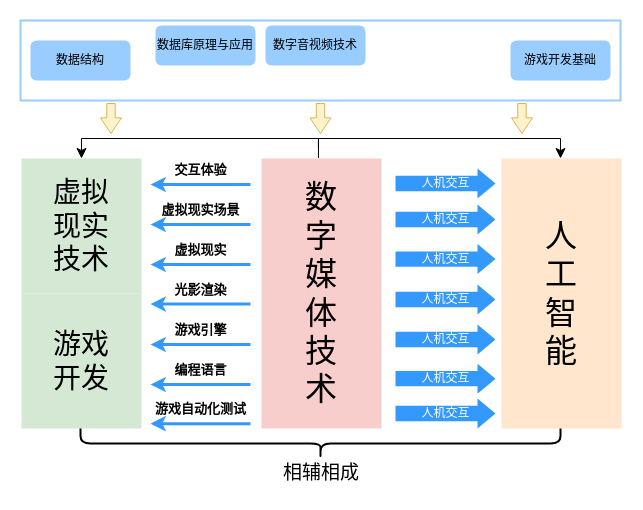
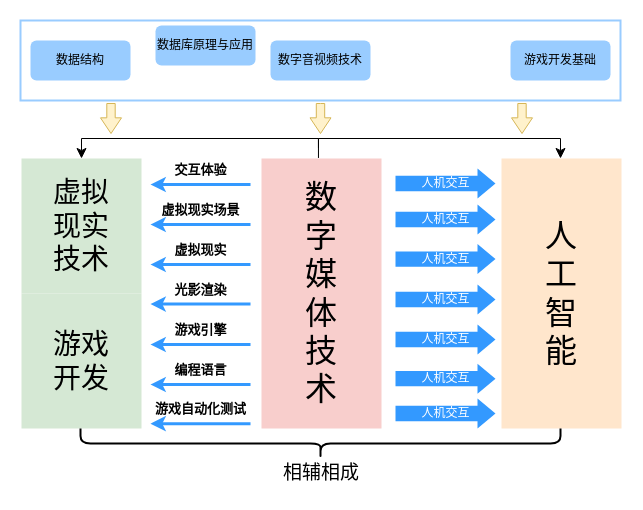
  <mxCell id="0" />
  <mxCell id="1" parent="0" />
  <mxCell id="2" value="" style="rounded=0;whiteSpace=wrap;html=1;fillColor=none;strokeColor=#99CCFF;strokeWidth=2;" vertex="1" parent="1"><mxGeometry x="20" y="20" width="600" height="80" as="geometry" /></mxCell>
  <mxCell id="3" value="数&lt;div&gt;字&lt;/div&gt;&lt;div&gt;媒&lt;/div&gt;&lt;div&gt;体&lt;/div&gt;&lt;div&gt;技&lt;/div&gt;&lt;div&gt;术&lt;/div&gt;" style="rounded=0;whiteSpace=wrap;html=1;strokeColor=none;strokeWidth=2;fontSize=32;fillColor=#f8cecc;" vertex="1" parent="1"><mxGeometry x="261" y="158" width="120" height="270" as="geometry" /></mxCell>
  <mxCell id="4" value="人&lt;div&gt;工&lt;/div&gt;&lt;div&gt;智&lt;/div&gt;&lt;div&gt;能&lt;/div&gt;" style="rounded=0;whiteSpace=wrap;html=1;strokeColor=none;strokeWidth=2;fontSize=32;fillColor=#ffe6cc;" vertex="1" parent="1"><mxGeometry x="501" y="158" width="120" height="270" as="geometry" /></mxCell>
  <mxCell id="5" value="数据结构" style="rounded=1;whiteSpace=wrap;html=1;fillColor=#99CCFF;strokeColor=none;" vertex="1" parent="1"><mxGeometry x="30" y="40" width="100" height="40" as="geometry" /></mxCell>
  <mxCell id="6" value="数据库原理与应用" style="rounded=1;whiteSpace=wrap;html=1;fillColor=#99CCFF;strokeColor=none;" vertex="1" parent="1"><mxGeometry x="155" y="25" width="100" height="40" as="geometry" /></mxCell>
- <mxCell id="7" value="数字音视频技术" style="rounded=1;whiteSpace=wrap;html=1;fillColor=#99CCFF;strokeColor=none;" vertex="1" parent="1"><mxGeometry x="265" y="25" width="100" height="40" as="geometry" /></mxCell>
+ <mxCell id="7" value="数字音视频技术" style="rounded=1;whiteSpace=wrap;html=1;fillColor=#99CCFF;strokeColor=none;" vertex="1" parent="1"><mxGeometry x="270" y="40" width="100" height="40" as="geometry" /></mxCell>
  <mxCell id="8" value="游戏开发基础" style="rounded=1;whiteSpace=wrap;html=1;fillColor=#99CCFF;strokeColor=none;" vertex="1" parent="1"><mxGeometry x="510" y="40" width="100" height="40" as="geometry" /></mxCell>
  <mxCell id="9" value="&lt;font color=&quot;#ffffff&quot;&gt;人机交互&lt;/font&gt;" style="html=1;shadow=0;dashed=0;align=center;verticalAlign=middle;shape=mxgraph.arrows2.arrow;dy=0.49;dx=18;notch=0;strokeColor=none;fillColor=#3399FF;" vertex="1" parent="1"><mxGeometry x="395" y="168" width="100" height="30" as="geometry" /></mxCell>
  <mxCell id="10" value="" style="endArrow=classic;html=1;rounded=0;strokeWidth=3;strokeColor=#3399FF;" edge="1" parent="1"><mxGeometry width="50" height="50" relative="1" as="geometry"><mxPoint x="250" y="184" as="sourcePoint" /><mxPoint x="150" y="184" as="targetPoint" /></mxGeometry></mxCell>
  <mxCell id="11" value="&lt;font&gt;虚拟&lt;/font&gt;&lt;div&gt;&lt;font&gt;现实&lt;/font&gt;&lt;/div&gt;&lt;div&gt;&lt;font&gt;技术&lt;/font&gt;&lt;/div&gt;" style="rounded=0;whiteSpace=wrap;html=1;fillColor=#d5e8d4;strokeColor=none;strokeWidth=2;fontSize=28;" vertex="1" parent="1"><mxGeometry x="21" y="158" width="120" height="135" as="geometry" /></mxCell>
  <mxCell id="12" value="游戏&lt;div&gt;开发&lt;/div&gt;" style="rounded=0;whiteSpace=wrap;html=1;strokeColor=none;strokeWidth=2;fontSize=28;fillColor=#d5e8d4;" vertex="1" parent="1"><mxGeometry x="21" y="293" width="120" height="135" as="geometry" /></mxCell>
  <mxCell id="13" value="" style="shape=curlyBracket;whiteSpace=wrap;html=1;rounded=1;flipH=1;labelPosition=right;verticalLabelPosition=middle;align=left;verticalAlign=middle;direction=north;strokeWidth=2;" vertex="1" parent="1"><mxGeometry x="80" y="428" width="480" height="30" as="geometry" /></mxCell>
  <mxCell id="14" value="" style="edgeStyle=elbowEdgeStyle;elbow=vertical;endArrow=classic;html=1;curved=0;rounded=0;endSize=8;startSize=8;entryX=0.592;entryY=0.002;entryDx=0;entryDy=0;entryPerimeter=0;" edge="1" parent="1"><mxGeometry width="50" height="50" relative="1" as="geometry"><mxPoint x="317.96" y="157.46" as="sourcePoint" /><mxPoint x="560" y="158" as="targetPoint" /><Array as="points"><mxPoint x="441" y="138" /><mxPoint x="438.96" y="137.46" /></Array></mxGeometry></mxCell>
  <mxCell id="15" value="" style="edgeStyle=elbowEdgeStyle;elbow=vertical;endArrow=classic;html=1;curved=0;rounded=0;endSize=8;startSize=8;entryX=0.5;entryY=0;entryDx=0;entryDy=0;" edge="1" parent="1" target="11"><mxGeometry width="50" height="50" relative="1" as="geometry"><mxPoint x="317.96" y="147.46" as="sourcePoint" /><mxPoint x="560" y="148" as="targetPoint" /><Array as="points"><mxPoint x="211" y="138" /></Array></mxGeometry></mxCell>
  <mxCell id="16" value="交互体验" style="text;html=1;align=center;verticalAlign=middle;resizable=0;points=[];autosize=1;strokeColor=none;fillColor=none;fontSize=13;fontStyle=1" vertex="1" parent="1"><mxGeometry x="160" y="154" width="80" height="30" as="geometry" /></mxCell>
  <mxCell id="17" value="相辅相成" style="text;html=1;align=center;verticalAlign=middle;whiteSpace=wrap;rounded=0;fontSize=19;" vertex="1" parent="1"><mxGeometry x="268" y="458" width="106" height="30" as="geometry" /></mxCell>
  <mxCell id="18" value="" style="endArrow=classic;html=1;rounded=0;strokeWidth=3;strokeColor=#3399FF;" edge="1" parent="1"><mxGeometry width="50" height="50" relative="1" as="geometry"><mxPoint x="250" y="224" as="sourcePoint" /><mxPoint x="150" y="224" as="targetPoint" /></mxGeometry></mxCell>
  <mxCell id="19" value="虚拟现实场景" style="text;html=1;align=center;verticalAlign=middle;resizable=0;points=[];autosize=1;strokeColor=none;fillColor=none;fontSize=13;fontStyle=1" vertex="1" parent="1"><mxGeometry x="150" y="194" width="100" height="30" as="geometry" /></mxCell>
  <mxCell id="20" value="" style="endArrow=classic;html=1;rounded=0;strokeWidth=3;strokeColor=#3399FF;" edge="1" parent="1"><mxGeometry width="50" height="50" relative="1" as="geometry"><mxPoint x="250" y="264" as="sourcePoint" /><mxPoint x="150" y="264" as="targetPoint" /></mxGeometry></mxCell>
  <mxCell id="21" value="虚拟现实" style="text;html=1;align=center;verticalAlign=middle;resizable=0;points=[];autosize=1;strokeColor=none;fillColor=none;fontSize=13;fontStyle=1" vertex="1" parent="1"><mxGeometry x="160" y="234" width="80" height="30" as="geometry" /></mxCell>
  <mxCell id="22" value="" style="endArrow=classic;html=1;rounded=0;strokeWidth=3;strokeColor=#3399FF;" edge="1" parent="1"><mxGeometry width="50" height="50" relative="1" as="geometry"><mxPoint x="250" y="303.58" as="sourcePoint" /><mxPoint x="150" y="303.58" as="targetPoint" /></mxGeometry></mxCell>
  <mxCell id="23" value="光影渲染" style="text;html=1;align=center;verticalAlign=middle;resizable=0;points=[];autosize=1;strokeColor=none;fillColor=none;fontSize=13;fontStyle=1" vertex="1" parent="1"><mxGeometry x="160" y="273.58" width="80" height="30" as="geometry" /></mxCell>
  <mxCell id="24" value="" style="endArrow=classic;html=1;rounded=0;strokeWidth=3;strokeColor=#3399FF;" edge="1" parent="1"><mxGeometry width="50" height="50" relative="1" as="geometry"><mxPoint x="250" y="344" as="sourcePoint" /><mxPoint x="150" y="344" as="targetPoint" /></mxGeometry></mxCell>
  <mxCell id="25" value="游戏引擎" style="text;html=1;align=center;verticalAlign=middle;resizable=0;points=[];autosize=1;strokeColor=none;fillColor=none;fontSize=13;fontStyle=1" vertex="1" parent="1"><mxGeometry x="160" y="314" width="80" height="30" as="geometry" /></mxCell>
  <mxCell id="26" value="" style="endArrow=classic;html=1;rounded=0;strokeWidth=3;strokeColor=#3399FF;" edge="1" parent="1"><mxGeometry width="50" height="50" relative="1" as="geometry"><mxPoint x="250" y="384" as="sourcePoint" /><mxPoint x="150" y="384" as="targetPoint" /></mxGeometry></mxCell>
  <mxCell id="27" value="编程语言" style="text;html=1;align=center;verticalAlign=middle;resizable=0;points=[];autosize=1;strokeColor=none;fillColor=none;fontSize=13;fontStyle=1" vertex="1" parent="1"><mxGeometry x="160" y="354" width="80" height="30" as="geometry" /></mxCell>
  <mxCell id="28" value="" style="endArrow=classic;html=1;rounded=0;strokeWidth=3;strokeColor=#3399FF;" edge="1" parent="1"><mxGeometry width="50" height="50" relative="1" as="geometry"><mxPoint x="250" y="423.17" as="sourcePoint" /><mxPoint x="150" y="423.17" as="targetPoint" /></mxGeometry></mxCell>
  <mxCell id="29" value="游戏自动化测试" style="text;html=1;align=center;verticalAlign=middle;resizable=0;points=[];autosize=1;strokeColor=none;fillColor=none;fontSize=13;fontStyle=1" vertex="1" parent="1"><mxGeometry x="145" y="393.17" width="110" height="30" as="geometry" /></mxCell>
  <mxCell id="30" value="&lt;font color=&quot;#ffffff&quot;&gt;人机交互&lt;/font&gt;" style="html=1;shadow=0;dashed=0;align=center;verticalAlign=middle;shape=mxgraph.arrows2.arrow;dy=0.49;dx=18;notch=0;strokeColor=none;fillColor=#3399FF;" vertex="1" parent="1"><mxGeometry x="395" y="204" width="100" height="30" as="geometry" /></mxCell>
  <mxCell id="31" value="&lt;font color=&quot;#ffffff&quot;&gt;人机交互&lt;/font&gt;" style="html=1;shadow=0;dashed=0;align=center;verticalAlign=middle;shape=mxgraph.arrows2.arrow;dy=0.49;dx=18;notch=0;strokeColor=none;fillColor=#3399FF;" vertex="1" parent="1"><mxGeometry x="395" y="243.58" width="100" height="30" as="geometry" /></mxCell>
  <mxCell id="32" value="&lt;font color=&quot;#ffffff&quot;&gt;人机交互&lt;/font&gt;" style="html=1;shadow=0;dashed=0;align=center;verticalAlign=middle;shape=mxgraph.arrows2.arrow;dy=0.49;dx=18;notch=0;strokeColor=none;fillColor=#3399FF;" vertex="1" parent="1"><mxGeometry x="395" y="284" width="100" height="30" as="geometry" /></mxCell>
  <mxCell id="33" value="&lt;font color=&quot;#ffffff&quot;&gt;人机交互&lt;/font&gt;" style="html=1;shadow=0;dashed=0;align=center;verticalAlign=middle;shape=mxgraph.arrows2.arrow;dy=0.49;dx=18;notch=0;strokeColor=none;fillColor=#3399FF;" vertex="1" parent="1"><mxGeometry x="395" y="324" width="100" height="30" as="geometry" /></mxCell>
  <mxCell id="34" value="&lt;font color=&quot;#ffffff&quot;&gt;人机交互&lt;/font&gt;" style="html=1;shadow=0;dashed=0;align=center;verticalAlign=middle;shape=mxgraph.arrows2.arrow;dy=0.49;dx=18;notch=0;strokeColor=none;fillColor=#3399FF;" vertex="1" parent="1"><mxGeometry x="395" y="363.17" width="100" height="30" as="geometry" /></mxCell>
  <mxCell id="35" value="&lt;font color=&quot;#ffffff&quot;&gt;人机交互&lt;/font&gt;" style="html=1;shadow=0;dashed=0;align=center;verticalAlign=middle;shape=mxgraph.arrows2.arrow;dy=0.49;dx=18;notch=0;strokeColor=none;fillColor=#3399FF;" vertex="1" parent="1"><mxGeometry x="395" y="398" width="100" height="30" as="geometry" /></mxCell>
  <mxCell id="36" value="" style="html=1;shadow=0;dashed=0;align=center;verticalAlign=middle;shape=mxgraph.arrows2.arrow;dy=0.6;dx=15.67;direction=south;notch=0;fillColor=#fff2cc;strokeColor=#d6b656;" vertex="1" parent="1"><mxGeometry x="100" y="103" width="21" height="30" as="geometry" /></mxCell>
  <mxCell id="37" value="" style="html=1;shadow=0;dashed=0;align=center;verticalAlign=middle;shape=mxgraph.arrows2.arrow;dy=0.6;dx=15.67;direction=south;notch=0;fillColor=#fff2cc;strokeColor=#d6b656;" vertex="1" parent="1"><mxGeometry x="309.5" y="103" width="21" height="30" as="geometry" /></mxCell>
  <mxCell id="38" value="" style="html=1;shadow=0;dashed=0;align=center;verticalAlign=middle;shape=mxgraph.arrows2.arrow;dy=0.6;dx=15.67;direction=south;notch=0;fillColor=#fff2cc;strokeColor=#d6b656;" vertex="1" parent="1"><mxGeometry x="511" y="103" width="21" height="30" as="geometry" /></mxCell>
